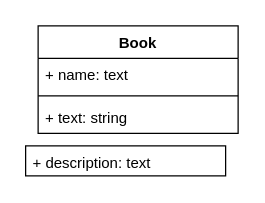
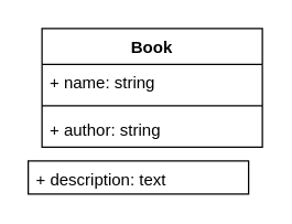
  <mxCell id="0" />
  <mxCell id="1" parent="0" />
  <mxCell id="2" value="Book" style="swimlane;fontStyle=1;align=center;verticalAlign=top;childLayout=stackLayout;horizontal=1;startSize=26;horizontalStack=0;resizeParent=1;resizeParentMax=0;resizeLast=0;collapsible=1;marginBottom=0;" vertex="1" parent="1"><mxGeometry x="30" y="20" width="160" height="86" as="geometry" /></mxCell>
- <mxCell id="3" value="+ name: text" style="text;strokeColor=none;fillColor=none;align=left;verticalAlign=top;spacingLeft=4;spacingRight=4;overflow=hidden;rotatable=0;points=[[0,0.5],[1,0.5]];portConstraint=eastwest;" vertex="1" parent="2"><mxGeometry y="26" width="160" height="26" as="geometry" /></mxCell>
+ <mxCell id="3" value="+ name: string" style="text;strokeColor=none;fillColor=none;align=left;verticalAlign=top;spacingLeft=4;spacingRight=4;overflow=hidden;rotatable=0;points=[[0,0.5],[1,0.5]];portConstraint=eastwest;" vertex="1" parent="2"><mxGeometry y="26" width="160" height="26" as="geometry" /></mxCell>
  <mxCell id="4" value="" style="line;strokeWidth=1;fillColor=none;align=left;verticalAlign=middle;spacingTop=-1;spacingLeft=3;spacingRight=3;rotatable=0;labelPosition=right;points=[];portConstraint=eastwest;" vertex="1" parent="2"><mxGeometry y="52" width="160" height="8" as="geometry" /></mxCell>
- <mxCell id="5" value="+ text: string&#10;" style="text;strokeColor=none;fillColor=none;align=left;verticalAlign=top;spacingLeft=4;spacingRight=4;overflow=hidden;rotatable=0;points=[[0,0.5],[1,0.5]];portConstraint=eastwest;" vertex="1" parent="2"><mxGeometry y="60" width="160" height="26" as="geometry" /></mxCell>
+ <mxCell id="5" value="+ author: string&#10;" style="text;strokeColor=none;fillColor=none;align=left;verticalAlign=top;spacingLeft=4;spacingRight=4;overflow=hidden;rotatable=0;points=[[0,0.5],[1,0.5]];portConstraint=eastwest;" vertex="1" parent="2"><mxGeometry y="60" width="160" height="26" as="geometry" /></mxCell>
  <mxCell id="6" value="+ description: text" style="text;strokeColor=#000000;fillColor=none;align=left;verticalAlign=top;spacingLeft=4;spacingRight=4;overflow=hidden;rotatable=0;points=[[0,0.5],[1,0.5]];portConstraint=eastwest;" vertex="1" parent="1"><mxGeometry x="20" y="116" width="160" height="24" as="geometry" /></mxCell>
